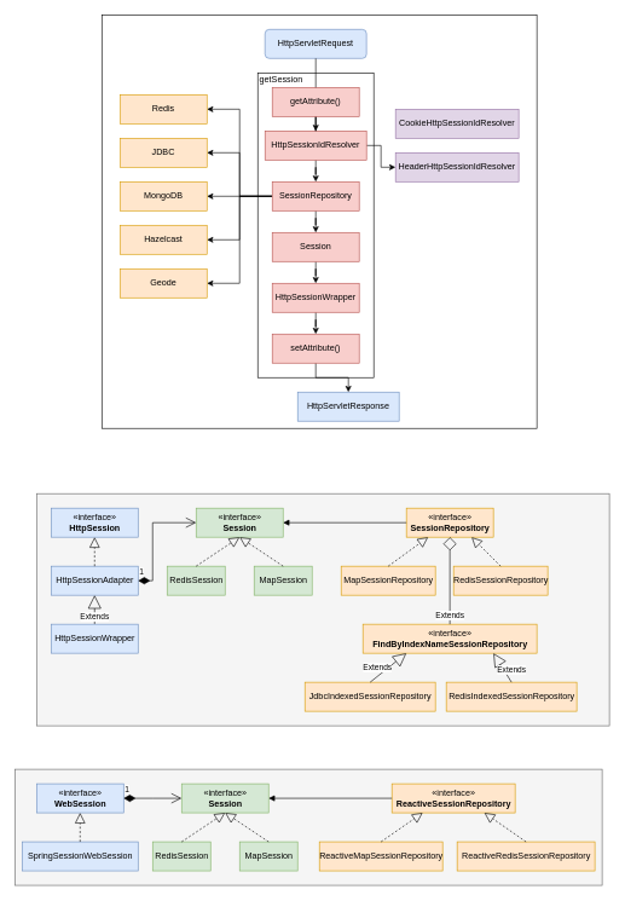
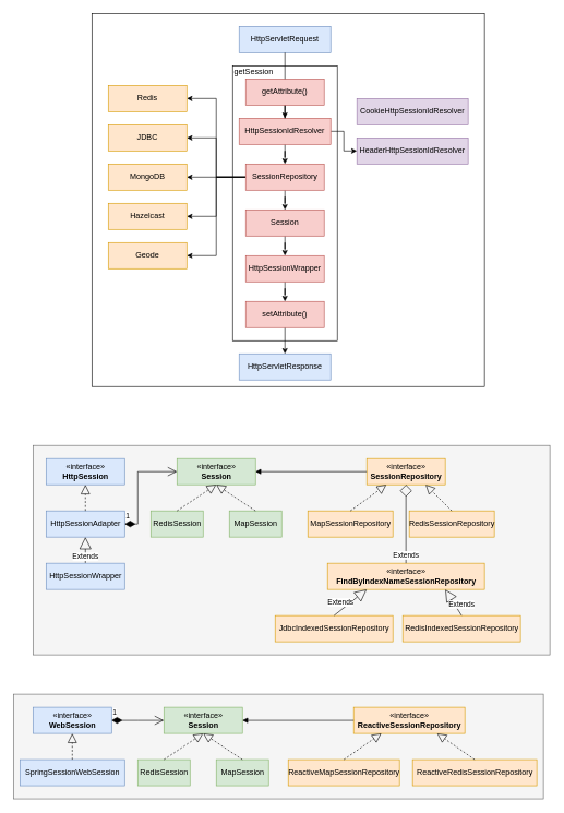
  <mxCell id="0" />
  <mxCell id="1" parent="0" />
  <mxCell id="2" value="" style="rounded=0;whiteSpace=wrap;html=1;fillColor=#f5f5f5;fontColor=#333333;strokeColor=#666666;" vertex="1" parent="1"><mxGeometry x="50" y="680" width="790" height="320" as="geometry" /></mxCell>
  <mxCell id="3" value="" style="rounded=0;whiteSpace=wrap;html=1;" vertex="1" parent="1"><mxGeometry x="140" y="20" width="600" height="570" as="geometry" /></mxCell>
  <mxCell id="4" value="" style="rounded=0;whiteSpace=wrap;html=1;" parent="1" vertex="1"><mxGeometry x="355" y="100" width="160" height="420" as="geometry" /></mxCell>
  <mxCell id="5" value="" style="edgeStyle=orthogonalEdgeStyle;rounded=0;orthogonalLoop=1;jettySize=auto;html=1;" parent="1" source="6" target="22" edge="1"><mxGeometry relative="1" as="geometry" /></mxCell>
  <mxCell id="6" value="Session" style="rounded=0;whiteSpace=wrap;html=1;fillColor=#f8cecc;strokeColor=#b85450;" parent="1" vertex="1"><mxGeometry x="375" y="320" width="120" height="40" as="geometry" /></mxCell>
  <mxCell id="7" value="" style="edgeStyle=orthogonalEdgeStyle;rounded=0;orthogonalLoop=1;jettySize=auto;html=1;" parent="1" source="13" target="6" edge="1"><mxGeometry relative="1" as="geometry" /></mxCell>
  <mxCell id="8" style="edgeStyle=orthogonalEdgeStyle;rounded=0;orthogonalLoop=1;jettySize=auto;html=1;entryX=1;entryY=0.5;entryDx=0;entryDy=0;" edge="1" parent="1" source="13" target="28"><mxGeometry relative="1" as="geometry" /></mxCell>
  <mxCell id="9" style="edgeStyle=orthogonalEdgeStyle;rounded=0;orthogonalLoop=1;jettySize=auto;html=1;entryX=1;entryY=0.5;entryDx=0;entryDy=0;" edge="1" parent="1" source="13" target="27"><mxGeometry relative="1" as="geometry" /></mxCell>
  <mxCell id="10" style="edgeStyle=orthogonalEdgeStyle;rounded=0;orthogonalLoop=1;jettySize=auto;html=1;entryX=1;entryY=0.5;entryDx=0;entryDy=0;" edge="1" parent="1" source="13" target="29"><mxGeometry relative="1" as="geometry" /></mxCell>
  <mxCell id="11" style="edgeStyle=orthogonalEdgeStyle;rounded=0;orthogonalLoop=1;jettySize=auto;html=1;entryX=1;entryY=0.5;entryDx=0;entryDy=0;" edge="1" parent="1" source="13" target="30"><mxGeometry relative="1" as="geometry" /></mxCell>
  <mxCell id="12" style="edgeStyle=orthogonalEdgeStyle;rounded=0;orthogonalLoop=1;jettySize=auto;html=1;entryX=1;entryY=0.5;entryDx=0;entryDy=0;" edge="1" parent="1" source="13" target="31"><mxGeometry relative="1" as="geometry" /></mxCell>
  <mxCell id="13" value="SessionRepository" style="rounded=0;whiteSpace=wrap;html=1;fillColor=#f8cecc;strokeColor=#b85450;" parent="1" vertex="1"><mxGeometry x="375" y="250" width="120" height="40" as="geometry" /></mxCell>
  <mxCell id="14" value="" style="edgeStyle=orthogonalEdgeStyle;rounded=0;orthogonalLoop=1;jettySize=auto;html=1;" parent="1" source="16" target="13" edge="1"><mxGeometry relative="1" as="geometry" /></mxCell>
  <mxCell id="15" style="edgeStyle=orthogonalEdgeStyle;rounded=0;orthogonalLoop=1;jettySize=auto;html=1;" parent="1" source="16" target="20" edge="1"><mxGeometry relative="1" as="geometry" /></mxCell>
  <mxCell id="16" value="HttpSessionIdResolver" style="rounded=0;whiteSpace=wrap;html=1;fillColor=#f8cecc;strokeColor=#b85450;" parent="1" vertex="1"><mxGeometry x="365" y="180" width="140" height="40" as="geometry" /></mxCell>
  <mxCell id="17" value="" style="edgeStyle=orthogonalEdgeStyle;rounded=0;orthogonalLoop=1;jettySize=auto;html=1;startArrow=none;" parent="1" source="23" target="16" edge="1"><mxGeometry relative="1" as="geometry" /></mxCell>
- <mxCell id="18" value="HttpServletRequest" style="whiteSpace=wrap;html=1;fillColor=#dae8fc;strokeColor=#6c8ebf;rounded=1;" parent="1" vertex="1"><mxGeometry x="365" y="40" width="140" height="40" as="geometry" /></mxCell>
+ <mxCell id="18" value="HttpServletRequest" style="rounded=0;whiteSpace=wrap;html=1;fillColor=#dae8fc;strokeColor=#6c8ebf;" parent="1" vertex="1"><mxGeometry x="365" y="40" width="140" height="40" as="geometry" /></mxCell>
  <mxCell id="19" value="CookieHttpSessionIdResolver" style="rounded=0;whiteSpace=wrap;html=1;fillColor=#e1d5e7;strokeColor=#9673a6;" parent="1" vertex="1"><mxGeometry x="545" y="150" width="170" height="40" as="geometry" /></mxCell>
  <mxCell id="20" value="HeaderHttpSessionIdResolver" style="rounded=0;whiteSpace=wrap;html=1;fillColor=#e1d5e7;strokeColor=#9673a6;" parent="1" vertex="1"><mxGeometry x="545" y="210" width="170" height="40" as="geometry" /></mxCell>
  <mxCell id="21" value="" style="edgeStyle=orthogonalEdgeStyle;rounded=0;orthogonalLoop=1;jettySize=auto;html=1;" parent="1" source="22" target="26" edge="1"><mxGeometry relative="1" as="geometry" /></mxCell>
  <mxCell id="22" value="HttpSessionWrapper" style="rounded=0;whiteSpace=wrap;html=1;fillColor=#f8cecc;strokeColor=#b85450;" parent="1" vertex="1"><mxGeometry x="375" y="390" width="120" height="40" as="geometry" /></mxCell>
  <mxCell id="23" value="getAttribute()" style="rounded=0;whiteSpace=wrap;html=1;fillColor=#f8cecc;strokeColor=#b85450;" parent="1" vertex="1"><mxGeometry x="375" y="120" width="120" height="40" as="geometry" /></mxCell>
  <mxCell id="24" value="" style="edgeStyle=orthogonalEdgeStyle;rounded=0;orthogonalLoop=1;jettySize=auto;html=1;endArrow=none;" parent="1" source="18" target="23" edge="1"><mxGeometry relative="1" as="geometry"><mxPoint x="435" y="100" as="sourcePoint" /><mxPoint x="435" y="180" as="targetPoint" /></mxGeometry></mxCell>
  <mxCell id="25" value="" style="edgeStyle=orthogonalEdgeStyle;rounded=0;orthogonalLoop=1;jettySize=auto;html=1;" edge="1" parent="1" source="26" target="32"><mxGeometry relative="1" as="geometry" /></mxCell>
  <mxCell id="26" value="setAttribute()" style="rounded=0;whiteSpace=wrap;html=1;fillColor=#f8cecc;strokeColor=#b85450;" parent="1" vertex="1"><mxGeometry x="375" y="460" width="120" height="40" as="geometry" /></mxCell>
  <mxCell id="27" value="JDBC" style="rounded=0;whiteSpace=wrap;html=1;fillColor=#ffe6cc;strokeColor=#d79b00;" vertex="1" parent="1"><mxGeometry x="165" y="190" width="120" height="40" as="geometry" /></mxCell>
  <mxCell id="28" value="Redis" style="rounded=0;whiteSpace=wrap;html=1;fillColor=#ffe6cc;strokeColor=#d79b00;" vertex="1" parent="1"><mxGeometry x="165" y="130" width="120" height="40" as="geometry" /></mxCell>
  <mxCell id="29" value="MongoDB" style="rounded=0;whiteSpace=wrap;html=1;fillColor=#ffe6cc;strokeColor=#d79b00;" vertex="1" parent="1"><mxGeometry x="165" y="250" width="120" height="40" as="geometry" /></mxCell>
  <mxCell id="30" value="Hazelcast" style="rounded=0;whiteSpace=wrap;html=1;fillColor=#ffe6cc;strokeColor=#d79b00;" vertex="1" parent="1"><mxGeometry x="165" y="310" width="120" height="40" as="geometry" /></mxCell>
  <mxCell id="31" value="Geode" style="rounded=0;whiteSpace=wrap;html=1;fillColor=#ffe6cc;strokeColor=#d79b00;" vertex="1" parent="1"><mxGeometry x="165" y="370" width="120" height="40" as="geometry" /></mxCell>
- <mxCell id="32" value="HttpServletResponse" style="rounded=0;whiteSpace=wrap;html=1;fillColor=#dae8fc;strokeColor=#6c8ebf;" vertex="1" parent="1"><mxGeometry x="410" y="540" width="140" height="40" as="geometry" /></mxCell>
+ <mxCell id="32" value="HttpServletResponse" style="rounded=0;whiteSpace=wrap;html=1;fillColor=#dae8fc;strokeColor=#6c8ebf;" vertex="1" parent="1"><mxGeometry x="365" y="540" width="140" height="40" as="geometry" /></mxCell>
  <mxCell id="33" value="getSession" style="text;html=1;strokeColor=none;fillColor=none;align=center;verticalAlign=middle;whiteSpace=wrap;rounded=0;" vertex="1" parent="1"><mxGeometry x="355" y="100" width="65" height="20" as="geometry" /></mxCell>
  <mxCell id="34" value="«interface»&lt;br&gt;&lt;b&gt;Session&lt;/b&gt;" style="html=1;fillColor=#d5e8d4;strokeColor=#82b366;" vertex="1" parent="1"><mxGeometry x="270" y="700" width="120" height="40" as="geometry" /></mxCell>
  <mxCell id="35" value="«interface»&lt;br&gt;&lt;b&gt;HttpSession&lt;/b&gt;" style="html=1;fillColor=#dae8fc;strokeColor=#6c8ebf;" vertex="1" parent="1"><mxGeometry x="70" y="700" width="120" height="40" as="geometry" /></mxCell>
  <mxCell id="36" value="«interface»&lt;br&gt;&lt;b&gt;SessionRepository&lt;/b&gt;" style="html=1;fillColor=#ffe6cc;strokeColor=#d79b00;" vertex="1" parent="1"><mxGeometry x="560" y="700" width="120" height="40" as="geometry" /></mxCell>
  <mxCell id="37" value="HttpSessionAdapter" style="html=1;fillColor=#dae8fc;strokeColor=#6c8ebf;" vertex="1" parent="1"><mxGeometry x="70" y="780" width="120" height="40" as="geometry" /></mxCell>
  <mxCell id="38" value="Extends" style="endArrow=block;endSize=16;endFill=0;html=1;rounded=0;exitX=0.5;exitY=0;exitDx=0;exitDy=0;" edge="1" parent="1" source="40" target="37"><mxGeometry x="-0.5" width="160" relative="1" as="geometry"><mxPoint x="320" y="840" as="sourcePoint" /><mxPoint x="480" y="840" as="targetPoint" /><mxPoint as="offset" /></mxGeometry></mxCell>
  <mxCell id="39" value="" style="endArrow=block;dashed=1;endFill=0;endSize=12;html=1;rounded=0;entryX=0.5;entryY=1;entryDx=0;entryDy=0;exitX=0.5;exitY=0;exitDx=0;exitDy=0;" edge="1" parent="1" source="37" target="35"><mxGeometry width="160" relative="1" as="geometry"><mxPoint x="320" y="840" as="sourcePoint" /><mxPoint x="140" y="750" as="targetPoint" /></mxGeometry></mxCell>
  <mxCell id="40" value="HttpSessionWrapper" style="html=1;fillColor=#dae8fc;strokeColor=#6c8ebf;" vertex="1" parent="1"><mxGeometry x="70" y="860" width="120" height="40" as="geometry" /></mxCell>
  <mxCell id="41" value="1" style="endArrow=open;html=1;endSize=12;startArrow=diamondThin;startSize=14;startFill=1;edgeStyle=orthogonalEdgeStyle;align=left;verticalAlign=bottom;rounded=0;exitX=1;exitY=0.5;exitDx=0;exitDy=0;" edge="1" parent="1" source="37"><mxGeometry x="-1" y="3" relative="1" as="geometry"><mxPoint x="320" y="840" as="sourcePoint" /><mxPoint x="270" y="720" as="targetPoint" /><Array as="points"><mxPoint x="210" y="800" /><mxPoint x="210" y="720" /></Array></mxGeometry></mxCell>
  <mxCell id="42" value="RedisSession" style="html=1;fillColor=#d5e8d4;strokeColor=#82b366;" vertex="1" parent="1"><mxGeometry x="230" y="780" width="80" height="40" as="geometry" /></mxCell>
  <mxCell id="43" value="MapSession" style="html=1;fillColor=#d5e8d4;strokeColor=#82b366;" vertex="1" parent="1"><mxGeometry x="350" y="780" width="80" height="40" as="geometry" /></mxCell>
  <mxCell id="44" value="" style="endArrow=block;dashed=1;endFill=0;endSize=12;html=1;rounded=0;entryX=0.5;entryY=1;entryDx=0;entryDy=0;exitX=0.5;exitY=0;exitDx=0;exitDy=0;" edge="1" parent="1" source="42" target="34"><mxGeometry width="160" relative="1" as="geometry"><mxPoint x="320" y="840" as="sourcePoint" /><mxPoint x="480" y="840" as="targetPoint" /></mxGeometry></mxCell>
  <mxCell id="45" value="" style="endArrow=block;dashed=1;endFill=0;endSize=12;html=1;rounded=0;entryX=0.5;entryY=1;entryDx=0;entryDy=0;exitX=0.5;exitY=0;exitDx=0;exitDy=0;" edge="1" parent="1" source="43" target="34"><mxGeometry width="160" relative="1" as="geometry"><mxPoint x="320" y="840" as="sourcePoint" /><mxPoint x="480" y="840" as="targetPoint" /></mxGeometry></mxCell>
  <mxCell id="46" value="MapSessionRepository" style="html=1;fillColor=#ffe6cc;strokeColor=#d79b00;" vertex="1" parent="1"><mxGeometry x="470" y="780" width="130" height="40" as="geometry" /></mxCell>
  <mxCell id="47" value="RedisSessionRepository" style="html=1;fillColor=#ffe6cc;strokeColor=#d79b00;" vertex="1" parent="1"><mxGeometry x="625" y="780" width="130" height="40" as="geometry" /></mxCell>
  <mxCell id="48" value="" style="endArrow=block;endFill=1;html=1;edgeStyle=orthogonalEdgeStyle;align=left;verticalAlign=top;rounded=0;entryX=1;entryY=0.5;entryDx=0;entryDy=0;exitX=0;exitY=0.5;exitDx=0;exitDy=0;" edge="1" parent="1" source="36" target="34"><mxGeometry x="-1" relative="1" as="geometry"><mxPoint x="320" y="840" as="sourcePoint" /><mxPoint x="480" y="840" as="targetPoint" /></mxGeometry></mxCell>
  <mxCell id="49" value="«interface»&lt;br&gt;&lt;b&gt;FindByIndexNameSessionRepository&lt;/b&gt;" style="html=1;fillColor=#ffe6cc;strokeColor=#d79b00;" vertex="1" parent="1"><mxGeometry x="500" y="860" width="240" height="40" as="geometry" /></mxCell>
  <mxCell id="50" value="" style="endArrow=block;dashed=1;endFill=0;endSize=12;html=1;rounded=0;entryX=0.25;entryY=1;entryDx=0;entryDy=0;exitX=0.5;exitY=0;exitDx=0;exitDy=0;" edge="1" parent="1" source="46" target="36"><mxGeometry width="160" relative="1" as="geometry"><mxPoint x="350" y="840" as="sourcePoint" /><mxPoint x="510" y="840" as="targetPoint" /></mxGeometry></mxCell>
  <mxCell id="51" value="" style="endArrow=block;dashed=1;endFill=0;endSize=12;html=1;rounded=0;entryX=0.75;entryY=1;entryDx=0;entryDy=0;exitX=0.5;exitY=0;exitDx=0;exitDy=0;" edge="1" parent="1" source="47" target="36"><mxGeometry width="160" relative="1" as="geometry"><mxPoint x="350" y="840" as="sourcePoint" /><mxPoint x="510" y="840" as="targetPoint" /></mxGeometry></mxCell>
  <mxCell id="52" value="Extends" style="endArrow=diamond;endSize=16;endFill=0;html=1;rounded=0;entryX=0.5;entryY=1;entryDx=0;entryDy=0;" edge="1" parent="1" source="49" target="36"><mxGeometry x="-0.8" width="160" relative="1" as="geometry"><mxPoint x="350" y="840" as="sourcePoint" /><mxPoint x="510" y="840" as="targetPoint" /><mxPoint as="offset" /></mxGeometry></mxCell>
  <mxCell id="53" value="JdbcIndexedSessionRepository" style="html=1;fillColor=#ffe6cc;strokeColor=#d79b00;" vertex="1" parent="1"><mxGeometry x="420" y="940" width="180" height="40" as="geometry" /></mxCell>
  <mxCell id="54" value="RedisIndexedSessionRepository" style="html=1;fillColor=#ffe6cc;strokeColor=#d79b00;" vertex="1" parent="1"><mxGeometry x="615" y="940" width="180" height="40" as="geometry" /></mxCell>
  <mxCell id="55" value="Extends" style="endArrow=block;endSize=16;endFill=0;html=1;rounded=0;entryX=0.25;entryY=1;entryDx=0;entryDy=0;exitX=0.5;exitY=0;exitDx=0;exitDy=0;" edge="1" parent="1" source="53" target="49"><mxGeometry x="-0.366" y="9" width="160" relative="1" as="geometry"><mxPoint x="350" y="840" as="sourcePoint" /><mxPoint x="510" y="840" as="targetPoint" /><mxPoint as="offset" /></mxGeometry></mxCell>
  <mxCell id="56" value="Extends" style="endArrow=block;endSize=16;endFill=0;html=1;rounded=0;entryX=0.75;entryY=1;entryDx=0;entryDy=0;exitX=0.5;exitY=0;exitDx=0;exitDy=0;" edge="1" parent="1" source="54" target="49"><mxGeometry x="-0.366" y="-9" width="160" relative="1" as="geometry"><mxPoint x="350" y="840" as="sourcePoint" /><mxPoint x="510" y="840" as="targetPoint" /><mxPoint as="offset" /></mxGeometry></mxCell>
  <mxCell id="57" value="" style="rounded=0;whiteSpace=wrap;html=1;fillColor=#f5f5f5;fontColor=#333333;strokeColor=#666666;" vertex="1" parent="1"><mxGeometry x="20" y="1060" width="810" height="160" as="geometry" /></mxCell>
  <mxCell id="58" value="«interface»&lt;br&gt;&lt;b&gt;Session&lt;/b&gt;" style="html=1;fillColor=#d5e8d4;strokeColor=#82b366;" vertex="1" parent="1"><mxGeometry x="250" y="1080" width="120" height="40" as="geometry" /></mxCell>
  <mxCell id="59" value="«interface»&lt;br&gt;&lt;b&gt;WebSession&lt;/b&gt;" style="html=1;fillColor=#dae8fc;strokeColor=#6c8ebf;" vertex="1" parent="1"><mxGeometry x="50" y="1080" width="120" height="40" as="geometry" /></mxCell>
  <mxCell id="60" value="«interface»&lt;br&gt;&lt;b&gt;ReactiveSessionRepository&lt;/b&gt;" style="html=1;fillColor=#ffe6cc;strokeColor=#d79b00;" vertex="1" parent="1"><mxGeometry x="540" y="1080" width="170" height="40" as="geometry" /></mxCell>
  <mxCell id="61" value="SpringSessionWebSession" style="html=1;fillColor=#dae8fc;strokeColor=#6c8ebf;" vertex="1" parent="1"><mxGeometry x="30" y="1160" width="160" height="40" as="geometry" /></mxCell>
  <mxCell id="62" value="" style="endArrow=block;dashed=1;endFill=0;endSize=12;html=1;rounded=0;entryX=0.5;entryY=1;entryDx=0;entryDy=0;exitX=0.5;exitY=0;exitDx=0;exitDy=0;" edge="1" parent="1" source="61" target="59"><mxGeometry width="160" relative="1" as="geometry"><mxPoint x="300" y="1220" as="sourcePoint" /><mxPoint x="120" y="1130" as="targetPoint" /></mxGeometry></mxCell>
  <mxCell id="63" value="1" style="endArrow=open;html=1;endSize=12;startArrow=diamondThin;startSize=14;startFill=1;edgeStyle=orthogonalEdgeStyle;align=left;verticalAlign=bottom;rounded=0;" edge="1" parent="1" source="59"><mxGeometry x="-1" y="3" relative="1" as="geometry"><mxPoint x="300" y="1220" as="sourcePoint" /><mxPoint x="250" y="1100" as="targetPoint" /></mxGeometry></mxCell>
  <mxCell id="64" value="RedisSession" style="html=1;fillColor=#d5e8d4;strokeColor=#82b366;" vertex="1" parent="1"><mxGeometry x="210" y="1160" width="80" height="40" as="geometry" /></mxCell>
  <mxCell id="65" value="MapSession" style="html=1;fillColor=#d5e8d4;strokeColor=#82b366;" vertex="1" parent="1"><mxGeometry x="330" y="1160" width="80" height="40" as="geometry" /></mxCell>
  <mxCell id="66" value="" style="endArrow=block;dashed=1;endFill=0;endSize=12;html=1;rounded=0;entryX=0.5;entryY=1;entryDx=0;entryDy=0;exitX=0.5;exitY=0;exitDx=0;exitDy=0;" edge="1" parent="1" source="64" target="58"><mxGeometry width="160" relative="1" as="geometry"><mxPoint x="300" y="1220" as="sourcePoint" /><mxPoint x="460" y="1220" as="targetPoint" /></mxGeometry></mxCell>
  <mxCell id="67" value="" style="endArrow=block;dashed=1;endFill=0;endSize=12;html=1;rounded=0;entryX=0.5;entryY=1;entryDx=0;entryDy=0;exitX=0.5;exitY=0;exitDx=0;exitDy=0;" edge="1" parent="1" source="65" target="58"><mxGeometry width="160" relative="1" as="geometry"><mxPoint x="300" y="1220" as="sourcePoint" /><mxPoint x="460" y="1220" as="targetPoint" /></mxGeometry></mxCell>
  <mxCell id="68" value="ReactiveMapSessionRepository" style="html=1;fillColor=#ffe6cc;strokeColor=#d79b00;" vertex="1" parent="1"><mxGeometry x="440" y="1160" width="170" height="40" as="geometry" /></mxCell>
  <mxCell id="69" value="ReactiveRedisSessionRepository" style="html=1;fillColor=#ffe6cc;strokeColor=#d79b00;" vertex="1" parent="1"><mxGeometry x="630" y="1160" width="190" height="40" as="geometry" /></mxCell>
  <mxCell id="70" value="" style="endArrow=block;endFill=1;html=1;edgeStyle=orthogonalEdgeStyle;align=left;verticalAlign=top;rounded=0;entryX=1;entryY=0.5;entryDx=0;entryDy=0;exitX=0;exitY=0.5;exitDx=0;exitDy=0;" edge="1" parent="1" source="60" target="58"><mxGeometry x="-1" relative="1" as="geometry"><mxPoint x="300" y="1220" as="sourcePoint" /><mxPoint x="460" y="1220" as="targetPoint" /></mxGeometry></mxCell>
  <mxCell id="71" value="" style="endArrow=block;dashed=1;endFill=0;endSize=12;html=1;rounded=0;entryX=0.25;entryY=1;entryDx=0;entryDy=0;exitX=0.5;exitY=0;exitDx=0;exitDy=0;" edge="1" parent="1" source="68" target="60"><mxGeometry width="160" relative="1" as="geometry"><mxPoint x="330" y="1220" as="sourcePoint" /><mxPoint x="490" y="1220" as="targetPoint" /></mxGeometry></mxCell>
  <mxCell id="72" value="" style="endArrow=block;dashed=1;endFill=0;endSize=12;html=1;rounded=0;entryX=0.75;entryY=1;entryDx=0;entryDy=0;exitX=0.5;exitY=0;exitDx=0;exitDy=0;" edge="1" parent="1" source="69" target="60"><mxGeometry width="160" relative="1" as="geometry"><mxPoint x="330" y="1220" as="sourcePoint" /><mxPoint x="490" y="1220" as="targetPoint" /></mxGeometry></mxCell>
